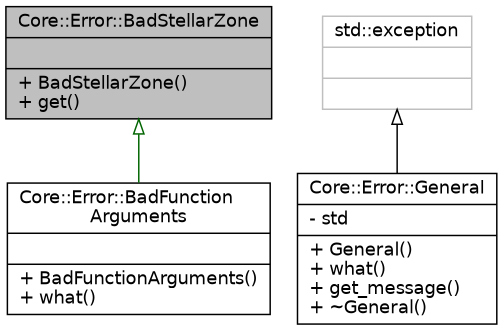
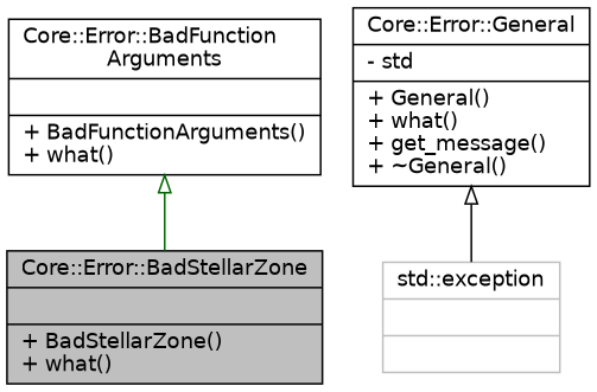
  digraph {
    node [color=black fillcolor=white fontname=Helvetica fontsize=12 shape=record style=filled]
    edge [arrowtail=onormal dir=back fontname=Helvetica fontsize=12 labelfontname=Helvetica labelfontsize=12 style=solid]
-   n1 [fillcolor=grey75 fontcolor=black height=0.2 label="{Core::Error::BadStellarZone\n||+ BadStellarZone()\l+ get()\l}" width=0.4]
+   n1 [fillcolor=grey75 fontcolor=black height=0.2 label="{Core::Error::BadStellarZone\n||+ BadStellarZone()\l+ what()\l}" width=0.4]
    n2 [height=0.2 label="{Core::Error::BadFunction\lArguments\n||+ BadFunctionArguments()\l+ what()\l}" width=0.4]
    n3 [height=0.2 label="{Core::Error::General\n|- std\l|+ General()\l+ what()\l+ get_message()\l+ ~General()\l}" width=0.4]
    n4 [color=grey75 height=0.2 label="{std::exception\n||}" width=0.4]
-   n1 -> n2 [color=darkgreen]
-   n4 -> n3 [color=black]
+   n2 -> n1 [color=darkgreen]
+   n3 -> n4 [color=black]
  }
